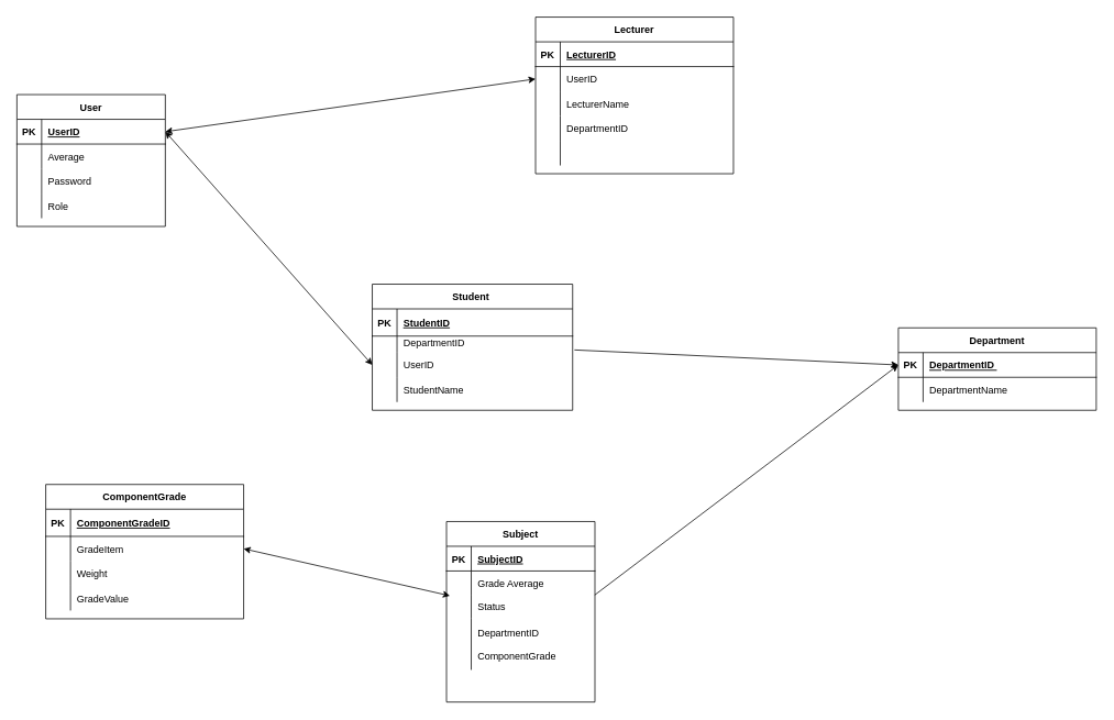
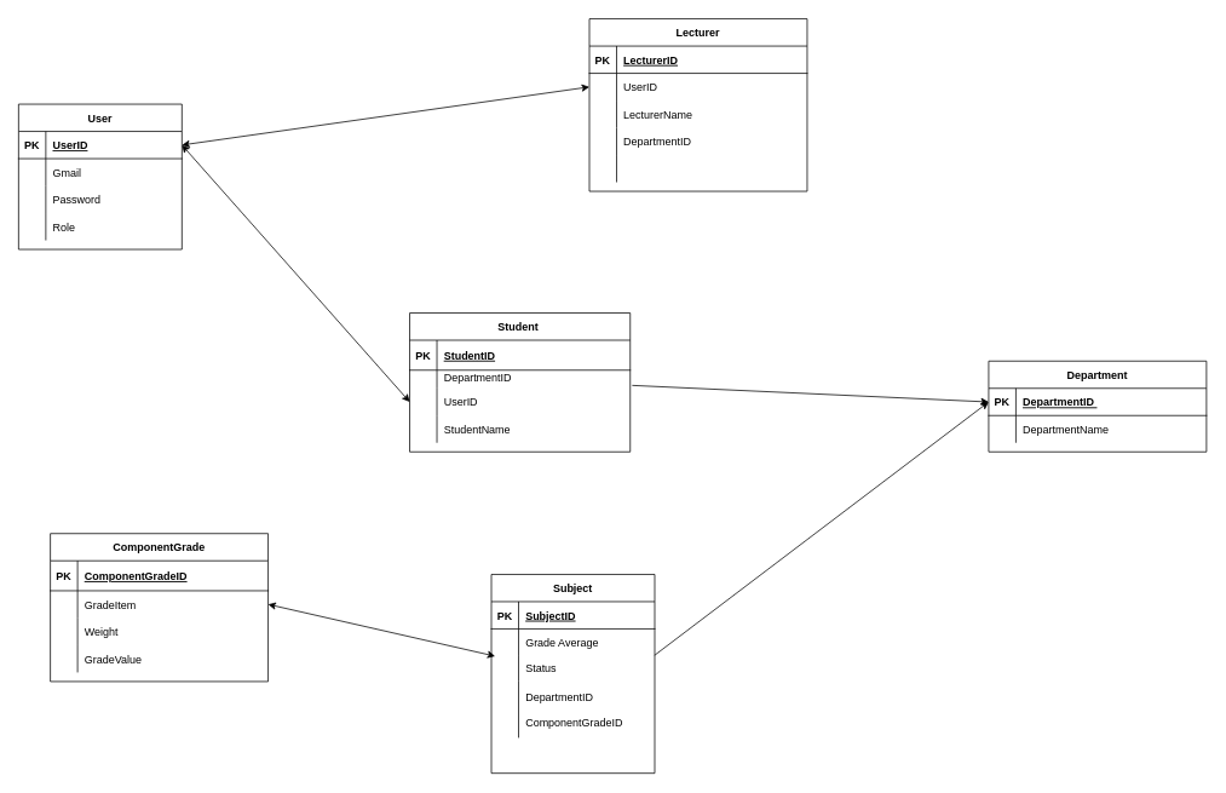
  <mxCell id="0" />
  <mxCell id="1" parent="0" />
  <mxCell id="2" value="User" style="shape=table;startSize=30;container=1;collapsible=1;childLayout=tableLayout;fixedRows=1;rowLines=0;fontStyle=1;align=center;resizeLast=1;" parent="1" vertex="1"><mxGeometry x="20" y="114" width="180" height="160" as="geometry" /></mxCell>
  <mxCell id="3" value="" style="shape=tableRow;horizontal=0;startSize=0;swimlaneHead=0;swimlaneBody=0;fillColor=none;collapsible=0;dropTarget=0;points=[[0,0.5],[1,0.5]];portConstraint=eastwest;top=0;left=0;right=0;bottom=1;" parent="2" vertex="1"><mxGeometry y="30" width="180" height="30" as="geometry" /></mxCell>
  <mxCell id="4" value="PK" style="shape=partialRectangle;connectable=0;fillColor=none;top=0;left=0;bottom=0;right=0;fontStyle=1;overflow=hidden;" parent="3" vertex="1"><mxGeometry width="30" height="30" as="geometry"><mxRectangle width="30" height="30" as="alternateBounds" /></mxGeometry></mxCell>
  <mxCell id="5" value="UserID" style="shape=partialRectangle;connectable=0;fillColor=none;top=0;left=0;bottom=0;right=0;align=left;spacingLeft=6;fontStyle=5;overflow=hidden;" parent="3" vertex="1"><mxGeometry x="30" width="150" height="30" as="geometry"><mxRectangle width="150" height="30" as="alternateBounds" /></mxGeometry></mxCell>
  <mxCell id="6" value="" style="shape=tableRow;horizontal=0;startSize=0;swimlaneHead=0;swimlaneBody=0;fillColor=none;collapsible=0;dropTarget=0;points=[[0,0.5],[1,0.5]];portConstraint=eastwest;top=0;left=0;right=0;bottom=0;" parent="2" vertex="1"><mxGeometry y="60" width="180" height="30" as="geometry" /></mxCell>
  <mxCell id="7" value="" style="shape=partialRectangle;connectable=0;fillColor=none;top=0;left=0;bottom=0;right=0;editable=1;overflow=hidden;" parent="6" vertex="1"><mxGeometry width="30" height="30" as="geometry"><mxRectangle width="30" height="30" as="alternateBounds" /></mxGeometry></mxCell>
- <mxCell id="8" value="Average        " style="shape=partialRectangle;connectable=0;fillColor=none;top=0;left=0;bottom=0;right=0;align=left;spacingLeft=6;overflow=hidden;" parent="6" vertex="1"><mxGeometry x="30" width="150" height="30" as="geometry"><mxRectangle width="150" height="30" as="alternateBounds" /></mxGeometry></mxCell>
+ <mxCell id="8" value="Gmail        " style="shape=partialRectangle;connectable=0;fillColor=none;top=0;left=0;bottom=0;right=0;align=left;spacingLeft=6;overflow=hidden;" parent="6" vertex="1"><mxGeometry x="30" width="150" height="30" as="geometry"><mxRectangle width="150" height="30" as="alternateBounds" /></mxGeometry></mxCell>
  <mxCell id="9" value="" style="shape=tableRow;horizontal=0;startSize=0;swimlaneHead=0;swimlaneBody=0;fillColor=none;collapsible=0;dropTarget=0;points=[[0,0.5],[1,0.5]];portConstraint=eastwest;top=0;left=0;right=0;bottom=0;" parent="2" vertex="1"><mxGeometry y="90" width="180" height="30" as="geometry" /></mxCell>
  <mxCell id="10" value="" style="shape=partialRectangle;connectable=0;fillColor=none;top=0;left=0;bottom=0;right=0;editable=1;overflow=hidden;" parent="9" vertex="1"><mxGeometry width="30" height="30" as="geometry"><mxRectangle width="30" height="30" as="alternateBounds" /></mxGeometry></mxCell>
  <mxCell id="11" value="Password" style="shape=partialRectangle;connectable=0;fillColor=none;top=0;left=0;bottom=0;right=0;align=left;spacingLeft=6;overflow=hidden;" parent="9" vertex="1"><mxGeometry x="30" width="150" height="30" as="geometry"><mxRectangle width="150" height="30" as="alternateBounds" /></mxGeometry></mxCell>
  <mxCell id="12" value="" style="shape=tableRow;horizontal=0;startSize=0;swimlaneHead=0;swimlaneBody=0;fillColor=none;collapsible=0;dropTarget=0;points=[[0,0.5],[1,0.5]];portConstraint=eastwest;top=0;left=0;right=0;bottom=0;" parent="2" vertex="1"><mxGeometry y="120" width="180" height="30" as="geometry" /></mxCell>
  <mxCell id="13" value="" style="shape=partialRectangle;connectable=0;fillColor=none;top=0;left=0;bottom=0;right=0;editable=1;overflow=hidden;" parent="12" vertex="1"><mxGeometry width="30" height="30" as="geometry"><mxRectangle width="30" height="30" as="alternateBounds" /></mxGeometry></mxCell>
  <mxCell id="14" value="Role" style="shape=partialRectangle;connectable=0;fillColor=none;top=0;left=0;bottom=0;right=0;align=left;spacingLeft=6;overflow=hidden;" parent="12" vertex="1"><mxGeometry x="30" width="150" height="30" as="geometry"><mxRectangle width="150" height="30" as="alternateBounds" /></mxGeometry></mxCell>
  <mxCell id="15" value="Student " style="shape=table;startSize=30;container=1;collapsible=1;childLayout=tableLayout;fixedRows=1;rowLines=0;fontStyle=1;align=center;resizeLast=1;" parent="1" vertex="1"><mxGeometry x="451" y="344" width="243" height="153" as="geometry" /></mxCell>
  <mxCell id="16" value="" style="shape=tableRow;horizontal=0;startSize=0;swimlaneHead=0;swimlaneBody=0;fillColor=none;collapsible=0;dropTarget=0;points=[[0,0.5],[1,0.5]];portConstraint=eastwest;top=0;left=0;right=0;bottom=1;" parent="15" vertex="1"><mxGeometry y="30" width="243" height="33" as="geometry" /></mxCell>
  <mxCell id="17" value="PK" style="shape=partialRectangle;connectable=0;fillColor=none;top=0;left=0;bottom=0;right=0;fontStyle=1;overflow=hidden;" parent="16" vertex="1"><mxGeometry width="30" height="33" as="geometry"><mxRectangle width="30" height="33" as="alternateBounds" /></mxGeometry></mxCell>
  <mxCell id="18" value="StudentID" style="shape=partialRectangle;connectable=0;fillColor=none;top=0;left=0;bottom=0;right=0;align=left;spacingLeft=6;fontStyle=5;overflow=hidden;" parent="16" vertex="1"><mxGeometry x="30" width="213" height="33" as="geometry"><mxRectangle width="213" height="33" as="alternateBounds" /></mxGeometry></mxCell>
  <mxCell id="19" value="" style="shape=tableRow;horizontal=0;startSize=0;swimlaneHead=0;swimlaneBody=0;fillColor=none;collapsible=0;dropTarget=0;points=[[0,0.5],[1,0.5]];portConstraint=eastwest;top=0;left=0;right=0;bottom=0;" parent="15" vertex="1"><mxGeometry y="63" width="243" height="20" as="geometry" /></mxCell>
  <mxCell id="20" value="" style="shape=partialRectangle;connectable=0;fillColor=none;top=0;left=0;bottom=0;right=0;editable=1;overflow=hidden;" parent="19" vertex="1"><mxGeometry width="30" height="20" as="geometry"><mxRectangle width="30" height="20" as="alternateBounds" /></mxGeometry></mxCell>
  <mxCell id="21" value="DepartmentID    &#10;" style="shape=partialRectangle;connectable=0;fillColor=none;top=0;left=0;bottom=0;right=0;align=left;spacingLeft=6;overflow=hidden;" parent="19" vertex="1"><mxGeometry x="30" width="213" height="20" as="geometry"><mxRectangle width="213" height="20" as="alternateBounds" /></mxGeometry></mxCell>
  <mxCell id="22" value="" style="shape=tableRow;horizontal=0;startSize=0;swimlaneHead=0;swimlaneBody=0;fillColor=none;collapsible=0;dropTarget=0;points=[[0,0.5],[1,0.5]];portConstraint=eastwest;top=0;left=0;right=0;bottom=0;" parent="15" vertex="1"><mxGeometry y="83" width="243" height="30" as="geometry" /></mxCell>
  <mxCell id="23" value="" style="shape=partialRectangle;connectable=0;fillColor=none;top=0;left=0;bottom=0;right=0;editable=1;overflow=hidden;" parent="22" vertex="1"><mxGeometry width="30" height="30" as="geometry"><mxRectangle width="30" height="30" as="alternateBounds" /></mxGeometry></mxCell>
  <mxCell id="24" value="UserID" style="shape=partialRectangle;connectable=0;fillColor=none;top=0;left=0;bottom=0;right=0;align=left;spacingLeft=6;overflow=hidden;" parent="22" vertex="1"><mxGeometry x="30" width="213" height="30" as="geometry"><mxRectangle width="213" height="30" as="alternateBounds" /></mxGeometry></mxCell>
  <mxCell id="25" value="" style="shape=tableRow;horizontal=0;startSize=0;swimlaneHead=0;swimlaneBody=0;fillColor=none;collapsible=0;dropTarget=0;points=[[0,0.5],[1,0.5]];portConstraint=eastwest;top=0;left=0;right=0;bottom=0;" parent="15" vertex="1"><mxGeometry y="113" width="243" height="30" as="geometry" /></mxCell>
  <mxCell id="26" value="" style="shape=partialRectangle;connectable=0;fillColor=none;top=0;left=0;bottom=0;right=0;editable=1;overflow=hidden;" parent="25" vertex="1"><mxGeometry width="30" height="30" as="geometry"><mxRectangle width="30" height="30" as="alternateBounds" /></mxGeometry></mxCell>
  <mxCell id="27" value="StudentName" style="shape=partialRectangle;connectable=0;fillColor=none;top=0;left=0;bottom=0;right=0;align=left;spacingLeft=6;overflow=hidden;" parent="25" vertex="1"><mxGeometry x="30" width="213" height="30" as="geometry"><mxRectangle width="213" height="30" as="alternateBounds" /></mxGeometry></mxCell>
  <mxCell id="28" value="Department" style="shape=table;startSize=30;container=1;collapsible=1;childLayout=tableLayout;fixedRows=1;rowLines=0;fontStyle=1;align=center;resizeLast=1;" parent="1" vertex="1"><mxGeometry x="1089" y="397" width="240" height="100" as="geometry" /></mxCell>
  <mxCell id="29" value="" style="shape=tableRow;horizontal=0;startSize=0;swimlaneHead=0;swimlaneBody=0;fillColor=none;collapsible=0;dropTarget=0;points=[[0,0.5],[1,0.5]];portConstraint=eastwest;top=0;left=0;right=0;bottom=1;" parent="28" vertex="1"><mxGeometry y="30" width="240" height="30" as="geometry" /></mxCell>
  <mxCell id="30" value="PK" style="shape=partialRectangle;connectable=0;fillColor=none;top=0;left=0;bottom=0;right=0;fontStyle=1;overflow=hidden;" parent="29" vertex="1"><mxGeometry width="30" height="30" as="geometry"><mxRectangle width="30" height="30" as="alternateBounds" /></mxGeometry></mxCell>
  <mxCell id="31" value="DepartmentID " style="shape=partialRectangle;connectable=0;fillColor=none;top=0;left=0;bottom=0;right=0;align=left;spacingLeft=6;fontStyle=5;overflow=hidden;" parent="29" vertex="1"><mxGeometry x="30" width="210" height="30" as="geometry"><mxRectangle width="210" height="30" as="alternateBounds" /></mxGeometry></mxCell>
  <mxCell id="32" value="" style="shape=tableRow;horizontal=0;startSize=0;swimlaneHead=0;swimlaneBody=0;fillColor=none;collapsible=0;dropTarget=0;points=[[0,0.5],[1,0.5]];portConstraint=eastwest;top=0;left=0;right=0;bottom=0;" parent="28" vertex="1"><mxGeometry y="60" width="240" height="30" as="geometry" /></mxCell>
  <mxCell id="33" value="" style="shape=partialRectangle;connectable=0;fillColor=none;top=0;left=0;bottom=0;right=0;editable=1;overflow=hidden;" parent="32" vertex="1"><mxGeometry width="30" height="30" as="geometry"><mxRectangle width="30" height="30" as="alternateBounds" /></mxGeometry></mxCell>
  <mxCell id="34" value="DepartmentName" style="shape=partialRectangle;connectable=0;fillColor=none;top=0;left=0;bottom=0;right=0;align=left;spacingLeft=6;overflow=hidden;" parent="32" vertex="1"><mxGeometry x="30" width="210" height="30" as="geometry"><mxRectangle width="210" height="30" as="alternateBounds" /></mxGeometry></mxCell>
  <mxCell id="35" value="Lecturer" style="shape=table;startSize=30;container=1;collapsible=1;childLayout=tableLayout;fixedRows=1;rowLines=0;fontStyle=1;align=center;resizeLast=1;" parent="1" vertex="1"><mxGeometry x="649" y="20" width="240" height="190" as="geometry" /></mxCell>
  <mxCell id="36" value="" style="shape=tableRow;horizontal=0;startSize=0;swimlaneHead=0;swimlaneBody=0;fillColor=none;collapsible=0;dropTarget=0;points=[[0,0.5],[1,0.5]];portConstraint=eastwest;top=0;left=0;right=0;bottom=1;" parent="35" vertex="1"><mxGeometry y="30" width="240" height="30" as="geometry" /></mxCell>
  <mxCell id="37" value="PK" style="shape=partialRectangle;connectable=0;fillColor=none;top=0;left=0;bottom=0;right=0;fontStyle=1;overflow=hidden;" parent="36" vertex="1"><mxGeometry width="30" height="30" as="geometry"><mxRectangle width="30" height="30" as="alternateBounds" /></mxGeometry></mxCell>
  <mxCell id="38" value="LecturerID" style="shape=partialRectangle;connectable=0;fillColor=none;top=0;left=0;bottom=0;right=0;align=left;spacingLeft=6;fontStyle=5;overflow=hidden;" parent="36" vertex="1"><mxGeometry x="30" width="210" height="30" as="geometry"><mxRectangle width="210" height="30" as="alternateBounds" /></mxGeometry></mxCell>
  <mxCell id="39" value="" style="shape=tableRow;horizontal=0;startSize=0;swimlaneHead=0;swimlaneBody=0;fillColor=none;collapsible=0;dropTarget=0;points=[[0,0.5],[1,0.5]];portConstraint=eastwest;top=0;left=0;right=0;bottom=0;" parent="35" vertex="1"><mxGeometry y="60" width="240" height="30" as="geometry" /></mxCell>
  <mxCell id="40" value="" style="shape=partialRectangle;connectable=0;fillColor=none;top=0;left=0;bottom=0;right=0;editable=1;overflow=hidden;" parent="39" vertex="1"><mxGeometry width="30" height="30" as="geometry"><mxRectangle width="30" height="30" as="alternateBounds" /></mxGeometry></mxCell>
  <mxCell id="41" value="UserID " style="shape=partialRectangle;connectable=0;fillColor=none;top=0;left=0;bottom=0;right=0;align=left;spacingLeft=6;overflow=hidden;" parent="39" vertex="1"><mxGeometry x="30" width="210" height="30" as="geometry"><mxRectangle width="210" height="30" as="alternateBounds" /></mxGeometry></mxCell>
  <mxCell id="42" value="" style="shape=tableRow;horizontal=0;startSize=0;swimlaneHead=0;swimlaneBody=0;fillColor=none;collapsible=0;dropTarget=0;points=[[0,0.5],[1,0.5]];portConstraint=eastwest;top=0;left=0;right=0;bottom=0;" parent="35" vertex="1"><mxGeometry y="90" width="240" height="30" as="geometry" /></mxCell>
  <mxCell id="43" value="" style="shape=partialRectangle;connectable=0;fillColor=none;top=0;left=0;bottom=0;right=0;editable=1;overflow=hidden;" parent="42" vertex="1"><mxGeometry width="30" height="30" as="geometry"><mxRectangle width="30" height="30" as="alternateBounds" /></mxGeometry></mxCell>
  <mxCell id="44" value="LecturerName" style="shape=partialRectangle;connectable=0;fillColor=none;top=0;left=0;bottom=0;right=0;align=left;spacingLeft=6;overflow=hidden;" parent="42" vertex="1"><mxGeometry x="30" width="210" height="30" as="geometry"><mxRectangle width="210" height="30" as="alternateBounds" /></mxGeometry></mxCell>
  <mxCell id="45" value="" style="shape=tableRow;horizontal=0;startSize=0;swimlaneHead=0;swimlaneBody=0;fillColor=none;collapsible=0;dropTarget=0;points=[[0,0.5],[1,0.5]];portConstraint=eastwest;top=0;left=0;right=0;bottom=0;" parent="35" vertex="1"><mxGeometry y="120" width="240" height="30" as="geometry" /></mxCell>
  <mxCell id="46" value="" style="shape=partialRectangle;connectable=0;fillColor=none;top=0;left=0;bottom=0;right=0;editable=1;overflow=hidden;" parent="45" vertex="1"><mxGeometry width="30" height="30" as="geometry"><mxRectangle width="30" height="30" as="alternateBounds" /></mxGeometry></mxCell>
  <mxCell id="47" value="DepartmentID" style="shape=partialRectangle;connectable=0;fillColor=none;top=0;left=0;bottom=0;right=0;align=left;spacingLeft=6;overflow=hidden;" parent="45" vertex="1"><mxGeometry x="30" width="210" height="30" as="geometry"><mxRectangle width="210" height="30" as="alternateBounds" /></mxGeometry></mxCell>
  <mxCell id="48" value="" style="shape=tableRow;horizontal=0;startSize=0;swimlaneHead=0;swimlaneBody=0;fillColor=none;collapsible=0;dropTarget=0;points=[[0,0.5],[1,0.5]];portConstraint=eastwest;top=0;left=0;right=0;bottom=0;" parent="35" vertex="1"><mxGeometry y="150" width="240" height="30" as="geometry" /></mxCell>
  <mxCell id="49" value="" style="shape=partialRectangle;connectable=0;fillColor=none;top=0;left=0;bottom=0;right=0;editable=1;overflow=hidden;" parent="48" vertex="1"><mxGeometry width="30" height="30" as="geometry"><mxRectangle width="30" height="30" as="alternateBounds" /></mxGeometry></mxCell>
  <mxCell id="50" value="" style="shape=partialRectangle;connectable=0;fillColor=none;top=0;left=0;bottom=0;right=0;align=left;spacingLeft=6;overflow=hidden;" parent="48" vertex="1"><mxGeometry x="30" width="210" height="30" as="geometry"><mxRectangle width="210" height="30" as="alternateBounds" /></mxGeometry></mxCell>
  <mxCell id="51" value="ComponentGrade" style="shape=table;startSize=30;container=1;collapsible=1;childLayout=tableLayout;fixedRows=1;rowLines=0;fontStyle=1;align=center;resizeLast=1;" parent="1" vertex="1"><mxGeometry x="55" y="587" width="240" height="163" as="geometry" /></mxCell>
  <mxCell id="52" value="" style="shape=tableRow;horizontal=0;startSize=0;swimlaneHead=0;swimlaneBody=0;fillColor=none;collapsible=0;dropTarget=0;points=[[0,0.5],[1,0.5]];portConstraint=eastwest;top=0;left=0;right=0;bottom=1;" parent="51" vertex="1"><mxGeometry y="30" width="240" height="33" as="geometry" /></mxCell>
  <mxCell id="53" value="PK" style="shape=partialRectangle;connectable=0;fillColor=none;top=0;left=0;bottom=0;right=0;fontStyle=1;overflow=hidden;" parent="52" vertex="1"><mxGeometry width="30" height="33" as="geometry"><mxRectangle width="30" height="33" as="alternateBounds" /></mxGeometry></mxCell>
  <mxCell id="54" value="ComponentGradeID" style="shape=partialRectangle;connectable=0;fillColor=none;top=0;left=0;bottom=0;right=0;align=left;spacingLeft=6;fontStyle=5;overflow=hidden;" parent="52" vertex="1"><mxGeometry x="30" width="210" height="33" as="geometry"><mxRectangle width="210" height="33" as="alternateBounds" /></mxGeometry></mxCell>
  <mxCell id="55" value="" style="shape=tableRow;horizontal=0;startSize=0;swimlaneHead=0;swimlaneBody=0;fillColor=none;collapsible=0;dropTarget=0;points=[[0,0.5],[1,0.5]];portConstraint=eastwest;top=0;left=0;right=0;bottom=0;" parent="51" vertex="1"><mxGeometry y="63" width="240" height="30" as="geometry" /></mxCell>
  <mxCell id="56" value="" style="shape=partialRectangle;connectable=0;fillColor=none;top=0;left=0;bottom=0;right=0;editable=1;overflow=hidden;" parent="55" vertex="1"><mxGeometry width="30" height="30" as="geometry"><mxRectangle width="30" height="30" as="alternateBounds" /></mxGeometry></mxCell>
  <mxCell id="57" value="GradeItem" style="shape=partialRectangle;connectable=0;fillColor=none;top=0;left=0;bottom=0;right=0;align=left;spacingLeft=6;overflow=hidden;" parent="55" vertex="1"><mxGeometry x="30" width="210" height="30" as="geometry"><mxRectangle width="210" height="30" as="alternateBounds" /></mxGeometry></mxCell>
  <mxCell id="58" value="" style="shape=tableRow;horizontal=0;startSize=0;swimlaneHead=0;swimlaneBody=0;fillColor=none;collapsible=0;dropTarget=0;points=[[0,0.5],[1,0.5]];portConstraint=eastwest;top=0;left=0;right=0;bottom=0;" parent="51" vertex="1"><mxGeometry y="93" width="240" height="30" as="geometry" /></mxCell>
  <mxCell id="59" value="" style="shape=partialRectangle;connectable=0;fillColor=none;top=0;left=0;bottom=0;right=0;editable=1;overflow=hidden;" parent="58" vertex="1"><mxGeometry width="30" height="30" as="geometry"><mxRectangle width="30" height="30" as="alternateBounds" /></mxGeometry></mxCell>
  <mxCell id="60" value="Weight" style="shape=partialRectangle;connectable=0;fillColor=none;top=0;left=0;bottom=0;right=0;align=left;spacingLeft=6;overflow=hidden;" parent="58" vertex="1"><mxGeometry x="30" width="210" height="30" as="geometry"><mxRectangle width="210" height="30" as="alternateBounds" /></mxGeometry></mxCell>
  <mxCell id="61" value="" style="shape=tableRow;horizontal=0;startSize=0;swimlaneHead=0;swimlaneBody=0;fillColor=none;collapsible=0;dropTarget=0;points=[[0,0.5],[1,0.5]];portConstraint=eastwest;top=0;left=0;right=0;bottom=0;" parent="51" vertex="1"><mxGeometry y="123" width="240" height="30" as="geometry" /></mxCell>
  <mxCell id="62" value="" style="shape=partialRectangle;connectable=0;fillColor=none;top=0;left=0;bottom=0;right=0;editable=1;overflow=hidden;" parent="61" vertex="1"><mxGeometry width="30" height="30" as="geometry"><mxRectangle width="30" height="30" as="alternateBounds" /></mxGeometry></mxCell>
  <mxCell id="63" value="GradeValue" style="shape=partialRectangle;connectable=0;fillColor=none;top=0;left=0;bottom=0;right=0;align=left;spacingLeft=6;overflow=hidden;" parent="61" vertex="1"><mxGeometry x="30" width="210" height="30" as="geometry"><mxRectangle width="210" height="30" as="alternateBounds" /></mxGeometry></mxCell>
  <mxCell id="64" value="" style="endArrow=classic;startArrow=classic;html=1;rounded=0;entryX=0;entryY=0.5;entryDx=0;entryDy=0;exitX=1;exitY=0.5;exitDx=0;exitDy=0;" edge="1" parent="1" source="3" target="39"><mxGeometry width="50" height="50" relative="1" as="geometry"><mxPoint x="208" y="209" as="sourcePoint" /><mxPoint x="717" y="335" as="targetPoint" /></mxGeometry></mxCell>
  <mxCell id="65" value="" style="endArrow=classic;startArrow=classic;html=1;rounded=0;exitX=1;exitY=0.5;exitDx=0;exitDy=0;entryX=0;entryY=0.5;entryDx=0;entryDy=0;" edge="1" parent="1" source="3" target="22"><mxGeometry width="50" height="50" relative="1" as="geometry"><mxPoint x="667" y="385" as="sourcePoint" /><mxPoint x="717" y="335" as="targetPoint" /></mxGeometry></mxCell>
  <mxCell id="66" value="Subject" style="shape=table;startSize=30;container=1;collapsible=1;childLayout=tableLayout;fixedRows=1;rowLines=0;fontStyle=1;align=center;resizeLast=1;" vertex="1" parent="1"><mxGeometry x="541" y="632" width="180" height="219.0" as="geometry" /></mxCell>
  <mxCell id="67" value="" style="shape=tableRow;horizontal=0;startSize=0;swimlaneHead=0;swimlaneBody=0;fillColor=none;collapsible=0;dropTarget=0;points=[[0,0.5],[1,0.5]];portConstraint=eastwest;top=0;left=0;right=0;bottom=1;" vertex="1" parent="66"><mxGeometry y="30" width="180" height="30" as="geometry" /></mxCell>
  <mxCell id="68" value="PK" style="shape=partialRectangle;connectable=0;fillColor=none;top=0;left=0;bottom=0;right=0;fontStyle=1;overflow=hidden;" vertex="1" parent="67"><mxGeometry width="30" height="30" as="geometry"><mxRectangle width="30" height="30" as="alternateBounds" /></mxGeometry></mxCell>
  <mxCell id="69" value="SubjectID" style="shape=partialRectangle;connectable=0;fillColor=none;top=0;left=0;bottom=0;right=0;align=left;spacingLeft=6;fontStyle=5;overflow=hidden;" vertex="1" parent="67"><mxGeometry x="30" width="150" height="30" as="geometry"><mxRectangle width="150" height="30" as="alternateBounds" /></mxGeometry></mxCell>
  <mxCell id="70" value="" style="shape=tableRow;horizontal=0;startSize=0;swimlaneHead=0;swimlaneBody=0;fillColor=none;collapsible=0;dropTarget=0;points=[[0,0.5],[1,0.5]];portConstraint=eastwest;top=0;left=0;right=0;bottom=0;" vertex="1" parent="66"><mxGeometry y="60" width="180" height="30" as="geometry" /></mxCell>
  <mxCell id="71" value="" style="shape=partialRectangle;connectable=0;fillColor=none;top=0;left=0;bottom=0;right=0;editable=1;overflow=hidden;" vertex="1" parent="70"><mxGeometry width="30" height="30" as="geometry"><mxRectangle width="30" height="30" as="alternateBounds" /></mxGeometry></mxCell>
  <mxCell id="72" value="Grade Average" style="shape=partialRectangle;connectable=0;fillColor=none;top=0;left=0;bottom=0;right=0;align=left;spacingLeft=6;overflow=hidden;" vertex="1" parent="70"><mxGeometry x="30" width="150" height="30" as="geometry"><mxRectangle width="150" height="30" as="alternateBounds" /></mxGeometry></mxCell>
  <mxCell id="73" value="" style="shape=tableRow;horizontal=0;startSize=0;swimlaneHead=0;swimlaneBody=0;fillColor=none;collapsible=0;dropTarget=0;points=[[0,0.5],[1,0.5]];portConstraint=eastwest;top=0;left=0;right=0;bottom=0;" vertex="1" parent="66"><mxGeometry y="90" width="180" height="27" as="geometry" /></mxCell>
  <mxCell id="74" value="" style="shape=partialRectangle;connectable=0;fillColor=none;top=0;left=0;bottom=0;right=0;editable=1;overflow=hidden;" vertex="1" parent="73"><mxGeometry width="30" height="27" as="geometry"><mxRectangle width="30" height="27" as="alternateBounds" /></mxGeometry></mxCell>
  <mxCell id="75" value="Status" style="shape=partialRectangle;connectable=0;fillColor=none;top=0;left=0;bottom=0;right=0;align=left;spacingLeft=6;overflow=hidden;" vertex="1" parent="73"><mxGeometry x="30" width="150" height="27" as="geometry"><mxRectangle width="150" height="27" as="alternateBounds" /></mxGeometry></mxCell>
  <mxCell id="76" value="" style="shape=tableRow;horizontal=0;startSize=0;swimlaneHead=0;swimlaneBody=0;fillColor=none;collapsible=0;dropTarget=0;points=[[0,0.5],[1,0.5]];portConstraint=eastwest;top=0;left=0;right=0;bottom=0;" vertex="1" parent="66"><mxGeometry y="117" width="180" height="63" as="geometry" /></mxCell>
  <mxCell id="77" value="" style="shape=partialRectangle;connectable=0;fillColor=none;top=0;left=0;bottom=0;right=0;editable=1;overflow=hidden;" vertex="1" parent="76"><mxGeometry width="30" height="63" as="geometry"><mxRectangle width="30" height="63" as="alternateBounds" /></mxGeometry></mxCell>
- <mxCell id="78" value="DepartmentID&#10;&#10;ComponentGrade" style="shape=partialRectangle;connectable=0;fillColor=none;top=0;left=0;bottom=0;right=0;align=left;spacingLeft=6;overflow=hidden;" vertex="1" parent="76"><mxGeometry x="30" width="150" height="63" as="geometry"><mxRectangle width="150" height="63" as="alternateBounds" /></mxGeometry></mxCell>
+ <mxCell id="78" value="DepartmentID&#10;&#10;ComponentGradeID" style="shape=partialRectangle;connectable=0;fillColor=none;top=0;left=0;bottom=0;right=0;align=left;spacingLeft=6;overflow=hidden;" vertex="1" parent="76"><mxGeometry x="30" width="150" height="63" as="geometry"><mxRectangle width="150" height="63" as="alternateBounds" /></mxGeometry></mxCell>
  <mxCell id="79" value="" style="endArrow=classic;startArrow=classic;html=1;rounded=0;entryX=1;entryY=0.5;entryDx=0;entryDy=0;exitX=0.023;exitY=0.003;exitDx=0;exitDy=0;exitPerimeter=0;" edge="1" parent="1" source="73" target="55"><mxGeometry width="50" height="50" relative="1" as="geometry"><mxPoint x="1018" y="538" as="sourcePoint" /><mxPoint x="1068" y="488" as="targetPoint" /></mxGeometry></mxCell>
  <mxCell id="80" value="" style="endArrow=classic;html=1;rounded=0;entryX=0;entryY=0.5;entryDx=0;entryDy=0;exitX=0.999;exitY=-0.034;exitDx=0;exitDy=0;exitPerimeter=0;" edge="1" parent="1" source="73" target="29"><mxGeometry width="50" height="50" relative="1" as="geometry"><mxPoint x="748" y="583" as="sourcePoint" /><mxPoint x="798" y="533" as="targetPoint" /></mxGeometry></mxCell>
  <mxCell id="81" value="" style="endArrow=classic;html=1;rounded=0;entryX=0;entryY=0.5;entryDx=0;entryDy=0;exitX=1.009;exitY=-0.107;exitDx=0;exitDy=0;exitPerimeter=0;" edge="1" parent="1" source="22" target="29"><mxGeometry width="50" height="50" relative="1" as="geometry"><mxPoint x="721" y="565" as="sourcePoint" /><mxPoint x="771" y="515" as="targetPoint" /></mxGeometry></mxCell>
